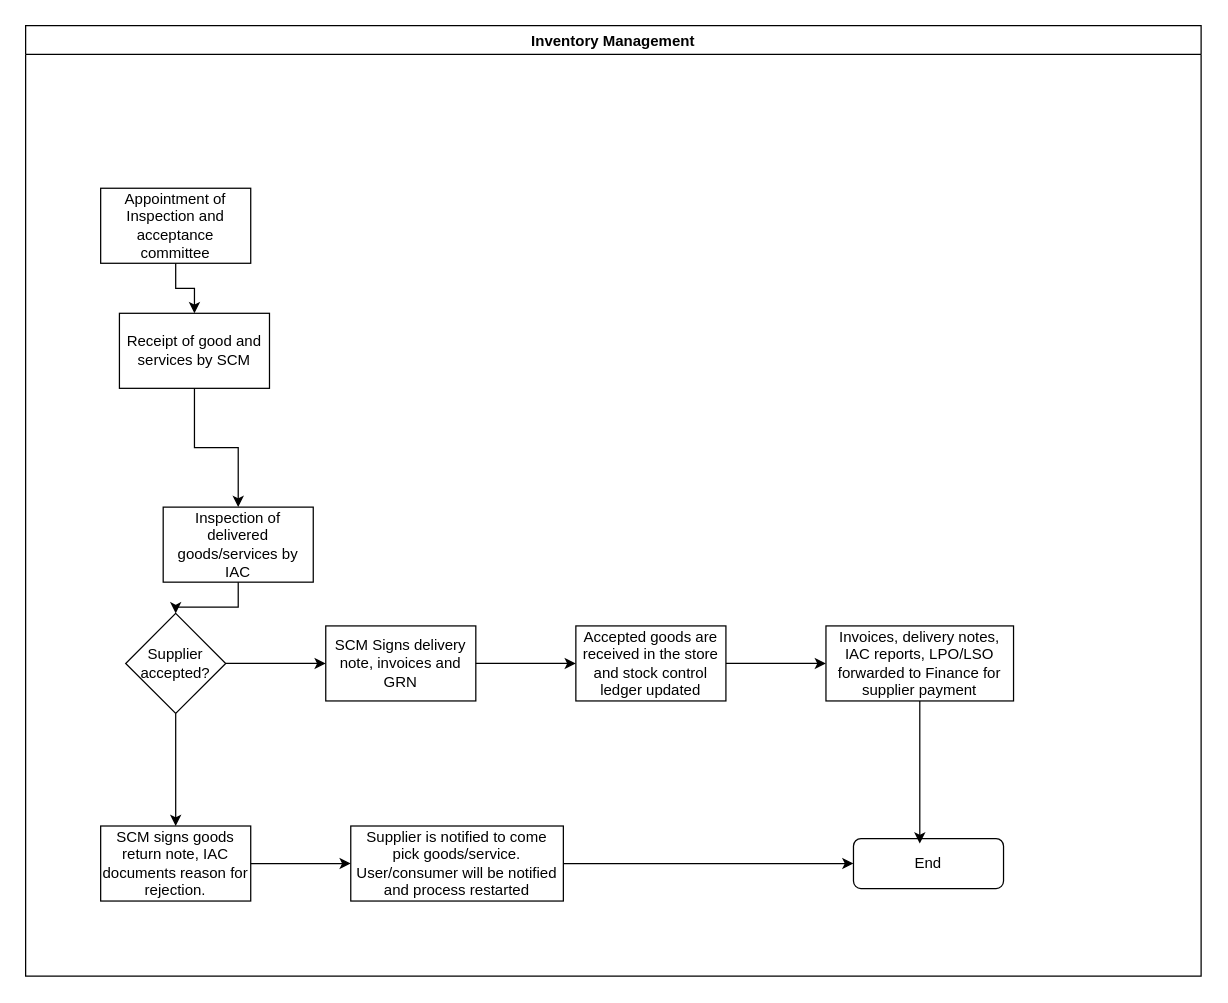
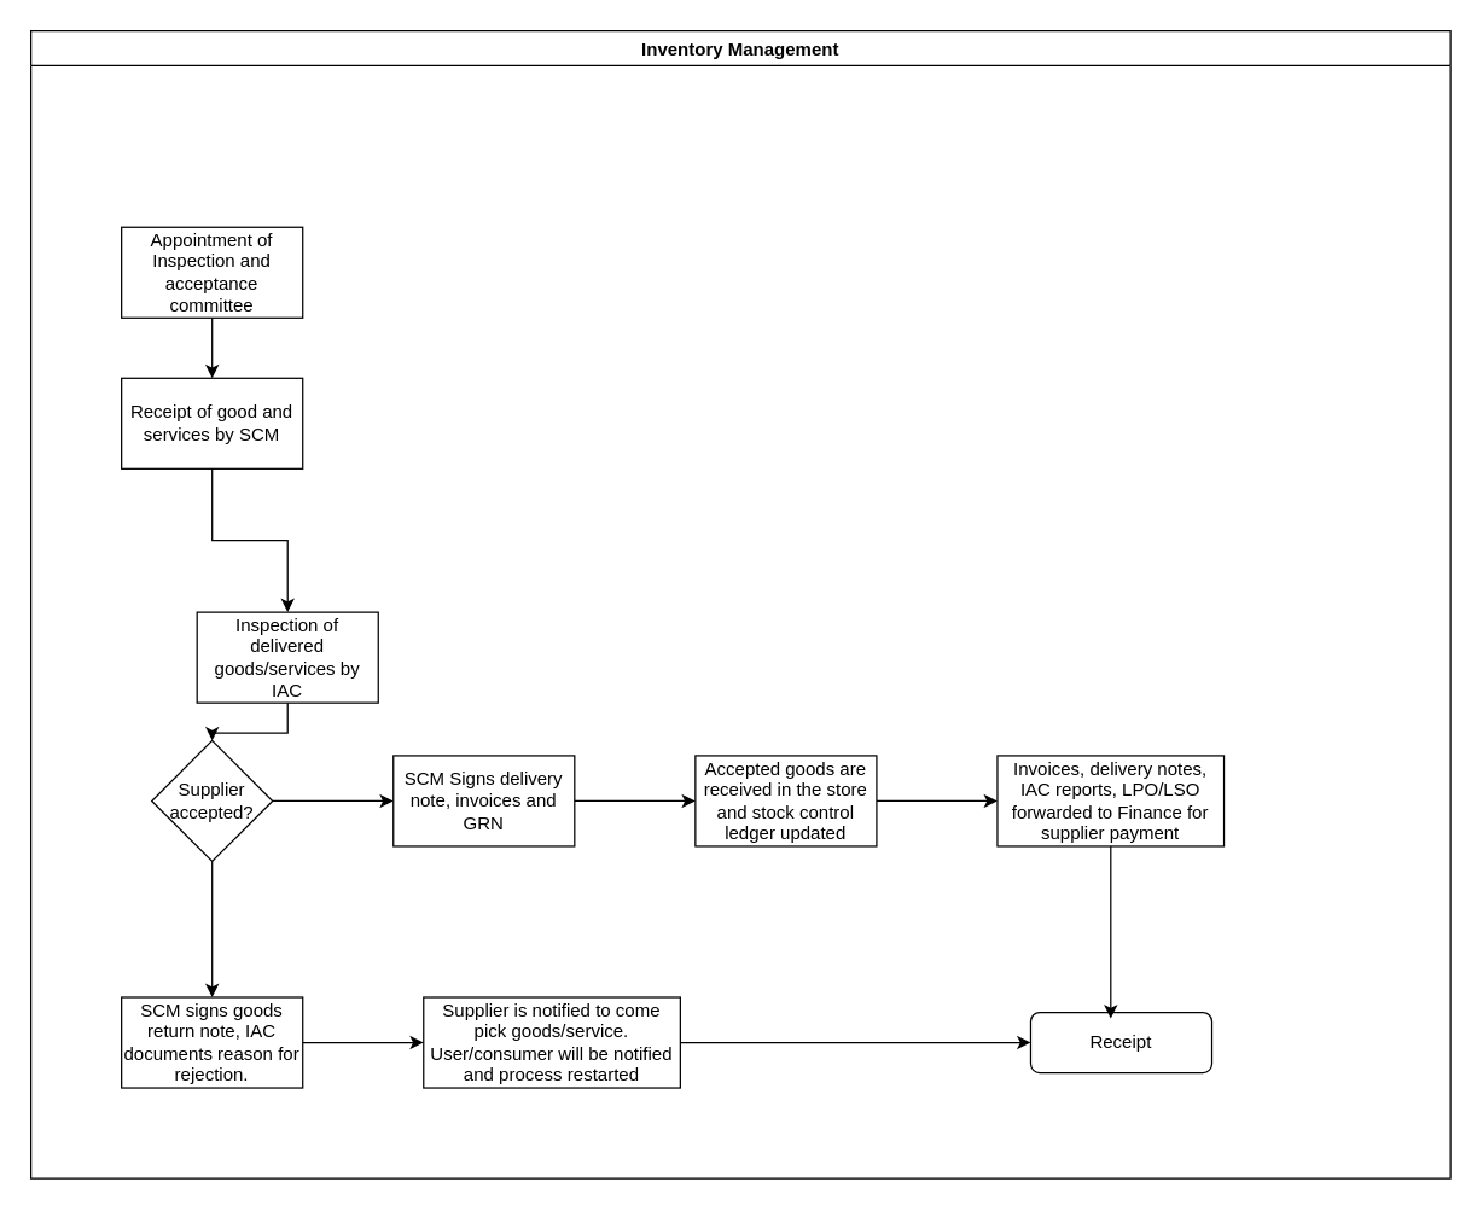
  <mxCell id="0" />
  <mxCell id="1" parent="0" />
  <mxCell id="2" value="Inventory Management" style="swimlane;" vertex="1" parent="1"><mxGeometry x="20" y="20" width="940" height="760" as="geometry" /></mxCell>
  <mxCell id="3" value="Appointment of Inspection and acceptance committee" style="rounded=0;whiteSpace=wrap;html=1;" vertex="1" parent="2"><mxGeometry x="60" y="130" width="120" height="60" as="geometry" /></mxCell>
- <mxCell id="4" value="Receipt of good and services by SCM" style="whiteSpace=wrap;html=1;rounded=0;" vertex="1" parent="2"><mxGeometry x="75" y="230" width="120" height="60" as="geometry" /></mxCell>
+ <mxCell id="4" value="Receipt of good and services by SCM" style="whiteSpace=wrap;html=1;rounded=0;" vertex="1" parent="2"><mxGeometry x="60" y="230" width="120" height="60" as="geometry" /></mxCell>
  <mxCell id="5" value="" style="edgeStyle=orthogonalEdgeStyle;rounded=0;orthogonalLoop=1;jettySize=auto;html=1;" edge="1" parent="2" source="3" target="4"><mxGeometry relative="1" as="geometry" /></mxCell>
  <mxCell id="6" value="Inspection of delivered goods/services by IAC" style="whiteSpace=wrap;html=1;rounded=0;" vertex="1" parent="2"><mxGeometry x="110" y="385" width="120" height="60" as="geometry" /></mxCell>
  <mxCell id="7" value="" style="edgeStyle=orthogonalEdgeStyle;rounded=0;orthogonalLoop=1;jettySize=auto;html=1;" edge="1" parent="2" source="4" target="6"><mxGeometry relative="1" as="geometry" /></mxCell>
  <mxCell id="8" value="SCM Signs delivery note, invoices and GRN" style="whiteSpace=wrap;html=1;rounded=0;" vertex="1" parent="2"><mxGeometry x="240" y="480" width="120" height="60" as="geometry" /></mxCell>
  <mxCell id="9" value="SCM signs goods return note, IAC documents reason for rejection. " style="whiteSpace=wrap;html=1;rounded=0;" vertex="1" parent="2"><mxGeometry x="60" y="640" width="120" height="60" as="geometry" /></mxCell>
- <mxCell id="10" value="End" style="rounded=1;whiteSpace=wrap;html=1;" vertex="1" parent="2"><mxGeometry x="662" y="650" width="120" height="40" as="geometry" /></mxCell>
+ <mxCell id="10" value="Receipt" style="rounded=1;whiteSpace=wrap;html=1;" vertex="1" parent="2"><mxGeometry x="662" y="650" width="120" height="40" as="geometry" /></mxCell>
  <mxCell id="11" value="" style="edgeStyle=orthogonalEdgeStyle;rounded=0;orthogonalLoop=1;jettySize=auto;html=1;" edge="1" parent="1" source="13" target="8"><mxGeometry relative="1" as="geometry" /></mxCell>
  <mxCell id="12" value="" style="edgeStyle=orthogonalEdgeStyle;rounded=0;orthogonalLoop=1;jettySize=auto;html=1;" edge="1" parent="1" source="13" target="9"><mxGeometry relative="1" as="geometry" /></mxCell>
  <mxCell id="13" value="Supplier accepted?" style="rhombus;whiteSpace=wrap;html=1;rounded=0;" vertex="1" parent="1"><mxGeometry x="100" y="490" width="80" height="80" as="geometry" /></mxCell>
  <mxCell id="14" value="" style="edgeStyle=orthogonalEdgeStyle;rounded=0;orthogonalLoop=1;jettySize=auto;html=1;" edge="1" parent="1" source="6" target="13"><mxGeometry relative="1" as="geometry" /></mxCell>
  <mxCell id="15" value="" style="edgeStyle=orthogonalEdgeStyle;rounded=0;orthogonalLoop=1;jettySize=auto;html=1;entryX=0;entryY=0.5;entryDx=0;entryDy=0;" edge="1" parent="1" source="16" target="10"><mxGeometry relative="1" as="geometry"><mxPoint x="565" y="690" as="targetPoint" /></mxGeometry></mxCell>
  <mxCell id="16" value="Supplier is notified to come pick goods/service. User/consumer will be notified and process restarted" style="whiteSpace=wrap;html=1;rounded=0;" vertex="1" parent="1"><mxGeometry x="280" y="660" width="170" height="60" as="geometry" /></mxCell>
  <mxCell id="17" value="" style="edgeStyle=orthogonalEdgeStyle;rounded=0;orthogonalLoop=1;jettySize=auto;html=1;" edge="1" parent="1" source="9" target="16"><mxGeometry relative="1" as="geometry" /></mxCell>
  <mxCell id="18" value="" style="edgeStyle=orthogonalEdgeStyle;rounded=0;orthogonalLoop=1;jettySize=auto;html=1;" edge="1" parent="1" source="19" target="22"><mxGeometry relative="1" as="geometry" /></mxCell>
  <mxCell id="19" value="Accepted goods are received in the store and stock control ledger updated" style="whiteSpace=wrap;html=1;rounded=0;" vertex="1" parent="1"><mxGeometry x="460" y="500" width="120" height="60" as="geometry" /></mxCell>
  <mxCell id="20" value="" style="edgeStyle=orthogonalEdgeStyle;rounded=0;orthogonalLoop=1;jettySize=auto;html=1;" edge="1" parent="1" source="8" target="19"><mxGeometry relative="1" as="geometry" /></mxCell>
  <mxCell id="21" value="" style="edgeStyle=orthogonalEdgeStyle;rounded=0;orthogonalLoop=1;jettySize=auto;html=1;entryX=0.442;entryY=0.1;entryDx=0;entryDy=0;entryPerimeter=0;" edge="1" parent="1" source="22" target="10"><mxGeometry relative="1" as="geometry"><mxPoint x="735" y="640" as="targetPoint" /></mxGeometry></mxCell>
  <mxCell id="22" value="Invoices, delivery notes, IAC reports, LPO/LSO forwarded to Finance for supplier payment" style="whiteSpace=wrap;html=1;rounded=0;" vertex="1" parent="1"><mxGeometry x="660" y="500" width="150" height="60" as="geometry" /></mxCell>
